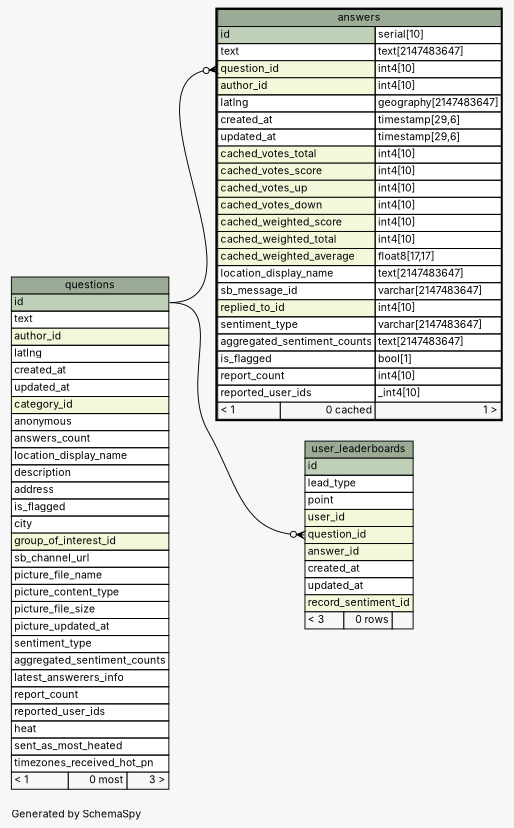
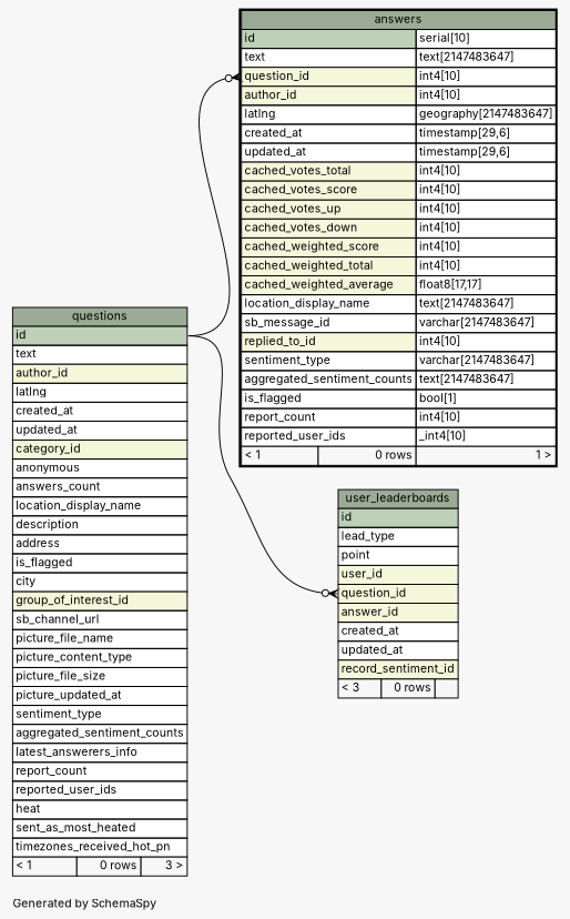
  digraph {
    bgcolor="#f7f7f7"
    fontname=Inter
    fontsize=11
    label="\nGenerated by SchemaSpy"
    labeljust=l
    nodesep=0.18
    rankdir=RL
    ranksep=0.46
    node [fontname=Inter fontsize=11 shape=plaintext]
    edge [arrowhead=none arrowsize=0.8 arrowtail=crowodot dir=back fontname=Inter headport="id:e" tailport="question_id:w"]
-   n1 [label=<     <TABLE BORDER="2" CELLBORDER="1" CELLSPACING="0" BGCOLOR="#ffffff">       <TR><TD COLSPAN="3" BGCOLOR="#9bab96" ALIGN="CENTER">answers</TD></TR>       <TR><TD PORT="id" COLSPAN="2" BGCOLOR="#bed1b8" ALIGN="LEFT">id</TD><TD PORT="id.type" ALIGN="LEFT">serial[10]</TD></TR>       <TR><TD PORT="text" COLSPAN="2" ALIGN="LEFT">text</TD><TD PORT="text.type" ALIGN="LEFT">text[2147483647]</TD></TR>       <TR><TD PORT="question_id" COLSPAN="2" BGCOLOR="#f4f7da" ALIGN="LEFT">question_id</TD><TD PORT="question_id.type" ALIGN="LEFT">int4[10]</TD></TR>       <TR><TD PORT="author_id" COLSPAN="2" BGCOLOR="#f4f7da" ALIGN="LEFT">author_id</TD><TD PORT="author_id.type" ALIGN="LEFT">int4[10]</TD></TR>       <TR><TD PORT="latlng" COLSPAN="2" ALIGN="LEFT">latlng</TD><TD PORT="latlng.type" ALIGN="LEFT">geography[2147483647]</TD></TR>       <TR><TD PORT="created_at" COLSPAN="2" ALIGN="LEFT">created_at</TD><TD PORT="created_at.type" ALIGN="LEFT">timestamp[29,6]</TD></TR>       <TR><TD PORT="updated_at" COLSPAN="2" ALIGN="LEFT">updated_at</TD><TD PORT="updated_at.type" ALIGN="LEFT">timestamp[29,6]</TD></TR>       <TR><TD PORT="cached_votes_total" COLSPAN="2" BGCOLOR="#f4f7da" ALIGN="LEFT">cached_votes_total</TD><TD PORT="cached_votes_total.type" ALIGN="LEFT">int4[10]</TD></TR>       <TR><TD PORT="cached_votes_score" COLSPAN="2" BGCOLOR="#f4f7da" ALIGN="LEFT">cached_votes_score</TD><TD PORT="cached_votes_score.type" ALIGN="LEFT">int4[10]</TD></TR>       <TR><TD PORT="cached_votes_up" COLSPAN="2" BGCOLOR="#f4f7da" ALIGN="LEFT">cached_votes_up</TD><TD PORT="cached_votes_up.type" ALIGN="LEFT">int4[10]</TD></TR>       <TR><TD PORT="cached_votes_down" COLSPAN="2" BGCOLOR="#f4f7da" ALIGN="LEFT">cached_votes_down</TD><TD PORT="cached_votes_down.type" ALIGN="LEFT">int4[10]</TD></TR>       <TR><TD PORT="cached_weighted_score" COLSPAN="2" BGCOLOR="#f4f7da" ALIGN="LEFT">cached_weighted_score</TD><TD PORT="cached_weighted_score.type" ALIGN="LEFT">int4[10]</TD></TR>       <TR><TD PORT="cached_weighted_total" COLSPAN="2" BGCOLOR="#f4f7da" ALIGN="LEFT">cached_weighted_total</TD><TD PORT="cached_weighted_total.type" ALIGN="LEFT">int4[10]</TD></TR>       <TR><TD PORT="cached_weighted_average" COLSPAN="2" BGCOLOR="#f4f7da" ALIGN="LEFT">cached_weighted_average</TD><TD PORT="cached_weighted_average.type" ALIGN="LEFT">float8[17,17]</TD></TR>       <TR><TD PORT="location_display_name" COLSPAN="2" ALIGN="LEFT">location_display_name</TD><TD PORT="location_display_name.type" ALIGN="LEFT">text[2147483647]</TD></TR>       <TR><TD PORT="sb_message_id" COLSPAN="2" ALIGN="LEFT">sb_message_id</TD><TD PORT="sb_message_id.type" ALIGN="LEFT">varchar[2147483647]</TD></TR>       <TR><TD PORT="replied_to_id" COLSPAN="2" BGCOLOR="#f4f7da" ALIGN="LEFT">replied_to_id</TD><TD PORT="replied_to_id.type" ALIGN="LEFT">int4[10]</TD></TR>       <TR><TD PORT="sentiment_type" COLSPAN="2" ALIGN="LEFT">sentiment_type</TD><TD PORT="sentiment_type.type" ALIGN="LEFT">varchar[2147483647]</TD></TR>       <TR><TD PORT="aggregated_sentiment_counts" COLSPAN="2" ALIGN="LEFT">aggregated_sentiment_counts</TD><TD PORT="aggregated_sentiment_counts.type" ALIGN="LEFT">text[2147483647]</TD></TR>       <TR><TD PORT="is_flagged" COLSPAN="2" ALIGN="LEFT">is_flagged</TD><TD PORT="is_flagged.type" ALIGN="LEFT">bool[1]</TD></TR>       <TR><TD PORT="report_count" COLSPAN="2" ALIGN="LEFT">report_count</TD><TD PORT="report_count.type" ALIGN="LEFT">int4[10]</TD></TR>       <TR><TD PORT="reported_user_ids" COLSPAN="2" ALIGN="LEFT">reported_user_ids</TD><TD PORT="reported_user_ids.type" ALIGN="LEFT">_int4[10]</TD></TR>       <TR><TD ALIGN="LEFT" BGCOLOR="#f7f7f7">&lt; 1</TD><TD ALIGN="RIGHT" BGCOLOR="#f7f7f7">0 cached</TD><TD ALIGN="RIGHT" BGCOLOR="#f7f7f7">1 &gt;</TD></TR>     </TABLE>>]
-   n2 [label=<     <TABLE BORDER="0" CELLBORDER="1" CELLSPACING="0" BGCOLOR="#ffffff">       <TR><TD COLSPAN="3" BGCOLOR="#9bab96" ALIGN="CENTER">questions</TD></TR>       <TR><TD PORT="id" COLSPAN="3" BGCOLOR="#bed1b8" ALIGN="LEFT">id</TD></TR>       <TR><TD PORT="text" COLSPAN="3" ALIGN="LEFT">text</TD></TR>       <TR><TD PORT="author_id" COLSPAN="3" BGCOLOR="#f4f7da" ALIGN="LEFT">author_id</TD></TR>       <TR><TD PORT="latlng" COLSPAN="3" ALIGN="LEFT">latlng</TD></TR>       <TR><TD PORT="created_at" COLSPAN="3" ALIGN="LEFT">created_at</TD></TR>       <TR><TD PORT="updated_at" COLSPAN="3" ALIGN="LEFT">updated_at</TD></TR>       <TR><TD PORT="category_id" COLSPAN="3" BGCOLOR="#f4f7da" ALIGN="LEFT">category_id</TD></TR>       <TR><TD PORT="anonymous" COLSPAN="3" ALIGN="LEFT">anonymous</TD></TR>       <TR><TD PORT="answers_count" COLSPAN="3" ALIGN="LEFT">answers_count</TD></TR>       <TR><TD PORT="location_display_name" COLSPAN="3" ALIGN="LEFT">location_display_name</TD></TR>       <TR><TD PORT="description" COLSPAN="3" ALIGN="LEFT">description</TD></TR>       <TR><TD PORT="address" COLSPAN="3" ALIGN="LEFT">address</TD></TR>       <TR><TD PORT="is_flagged" COLSPAN="3" ALIGN="LEFT">is_flagged</TD></TR>       <TR><TD PORT="city" COLSPAN="3" ALIGN="LEFT">city</TD></TR>       <TR><TD PORT="group_of_interest_id" COLSPAN="3" BGCOLOR="#f4f7da" ALIGN="LEFT">group_of_interest_id</TD></TR>       <TR><TD PORT="sb_channel_url" COLSPAN="3" ALIGN="LEFT">sb_channel_url</TD></TR>       <TR><TD PORT="picture_file_name" COLSPAN="3" ALIGN="LEFT">picture_file_name</TD></TR>       <TR><TD PORT="picture_content_type" COLSPAN="3" ALIGN="LEFT">picture_content_type</TD></TR>       <TR><TD PORT="picture_file_size" COLSPAN="3" ALIGN="LEFT">picture_file_size</TD></TR>       <TR><TD PORT="picture_updated_at" COLSPAN="3" ALIGN="LEFT">picture_updated_at</TD></TR>       <TR><TD PORT="sentiment_type" COLSPAN="3" ALIGN="LEFT">sentiment_type</TD></TR>       <TR><TD PORT="aggregated_sentiment_counts" COLSPAN="3" ALIGN="LEFT">aggregated_sentiment_counts</TD></TR>       <TR><TD PORT="latest_answerers_info" COLSPAN="3" ALIGN="LEFT">latest_answerers_info</TD></TR>       <TR><TD PORT="report_count" COLSPAN="3" ALIGN="LEFT">report_count</TD></TR>       <TR><TD PORT="reported_user_ids" COLSPAN="3" ALIGN="LEFT">reported_user_ids</TD></TR>       <TR><TD PORT="heat" COLSPAN="3" ALIGN="LEFT">heat</TD></TR>       <TR><TD PORT="sent_as_most_heated" COLSPAN="3" ALIGN="LEFT">sent_as_most_heated</TD></TR>       <TR><TD PORT="timezones_received_hot_pn" COLSPAN="3" ALIGN="LEFT">timezones_received_hot_pn</TD></TR>       <TR><TD ALIGN="LEFT" BGCOLOR="#f7f7f7">&lt; 1</TD><TD ALIGN="RIGHT" BGCOLOR="#f7f7f7">0 most</TD><TD ALIGN="RIGHT" BGCOLOR="#f7f7f7">3 &gt;</TD></TR>     </TABLE>>]
+   n1 [label=<     <TABLE BORDER="2" CELLBORDER="1" CELLSPACING="0" BGCOLOR="#ffffff">       <TR><TD COLSPAN="3" BGCOLOR="#9bab96" ALIGN="CENTER">answers</TD></TR>       <TR><TD PORT="id" COLSPAN="2" BGCOLOR="#bed1b8" ALIGN="LEFT">id</TD><TD PORT="id.type" ALIGN="LEFT">serial[10]</TD></TR>       <TR><TD PORT="text" COLSPAN="2" ALIGN="LEFT">text</TD><TD PORT="text.type" ALIGN="LEFT">text[2147483647]</TD></TR>       <TR><TD PORT="question_id" COLSPAN="2" BGCOLOR="#f4f7da" ALIGN="LEFT">question_id</TD><TD PORT="question_id.type" ALIGN="LEFT">int4[10]</TD></TR>       <TR><TD PORT="author_id" COLSPAN="2" BGCOLOR="#f4f7da" ALIGN="LEFT">author_id</TD><TD PORT="author_id.type" ALIGN="LEFT">int4[10]</TD></TR>       <TR><TD PORT="latlng" COLSPAN="2" ALIGN="LEFT">latlng</TD><TD PORT="latlng.type" ALIGN="LEFT">geography[2147483647]</TD></TR>       <TR><TD PORT="created_at" COLSPAN="2" ALIGN="LEFT">created_at</TD><TD PORT="created_at.type" ALIGN="LEFT">timestamp[29,6]</TD></TR>       <TR><TD PORT="updated_at" COLSPAN="2" ALIGN="LEFT">updated_at</TD><TD PORT="updated_at.type" ALIGN="LEFT">timestamp[29,6]</TD></TR>       <TR><TD PORT="cached_votes_total" COLSPAN="2" BGCOLOR="#f4f7da" ALIGN="LEFT">cached_votes_total</TD><TD PORT="cached_votes_total.type" ALIGN="LEFT">int4[10]</TD></TR>       <TR><TD PORT="cached_votes_score" COLSPAN="2" BGCOLOR="#f4f7da" ALIGN="LEFT">cached_votes_score</TD><TD PORT="cached_votes_score.type" ALIGN="LEFT">int4[10]</TD></TR>       <TR><TD PORT="cached_votes_up" COLSPAN="2" BGCOLOR="#f4f7da" ALIGN="LEFT">cached_votes_up</TD><TD PORT="cached_votes_up.type" ALIGN="LEFT">int4[10]</TD></TR>       <TR><TD PORT="cached_votes_down" COLSPAN="2" BGCOLOR="#f4f7da" ALIGN="LEFT">cached_votes_down</TD><TD PORT="cached_votes_down.type" ALIGN="LEFT">int4[10]</TD></TR>       <TR><TD PORT="cached_weighted_score" COLSPAN="2" BGCOLOR="#f4f7da" ALIGN="LEFT">cached_weighted_score</TD><TD PORT="cached_weighted_score.type" ALIGN="LEFT">int4[10]</TD></TR>       <TR><TD PORT="cached_weighted_total" COLSPAN="2" BGCOLOR="#f4f7da" ALIGN="LEFT">cached_weighted_total</TD><TD PORT="cached_weighted_total.type" ALIGN="LEFT">int4[10]</TD></TR>       <TR><TD PORT="cached_weighted_average" COLSPAN="2" BGCOLOR="#f4f7da" ALIGN="LEFT">cached_weighted_average</TD><TD PORT="cached_weighted_average.type" ALIGN="LEFT">float8[17,17]</TD></TR>       <TR><TD PORT="location_display_name" COLSPAN="2" ALIGN="LEFT">location_display_name</TD><TD PORT="location_display_name.type" ALIGN="LEFT">text[2147483647]</TD></TR>       <TR><TD PORT="sb_message_id" COLSPAN="2" ALIGN="LEFT">sb_message_id</TD><TD PORT="sb_message_id.type" ALIGN="LEFT">varchar[2147483647]</TD></TR>       <TR><TD PORT="replied_to_id" COLSPAN="2" BGCOLOR="#f4f7da" ALIGN="LEFT">replied_to_id</TD><TD PORT="replied_to_id.type" ALIGN="LEFT">int4[10]</TD></TR>       <TR><TD PORT="sentiment_type" COLSPAN="2" ALIGN="LEFT">sentiment_type</TD><TD PORT="sentiment_type.type" ALIGN="LEFT">varchar[2147483647]</TD></TR>       <TR><TD PORT="aggregated_sentiment_counts" COLSPAN="2" ALIGN="LEFT">aggregated_sentiment_counts</TD><TD PORT="aggregated_sentiment_counts.type" ALIGN="LEFT">text[2147483647]</TD></TR>       <TR><TD PORT="is_flagged" COLSPAN="2" ALIGN="LEFT">is_flagged</TD><TD PORT="is_flagged.type" ALIGN="LEFT">bool[1]</TD></TR>       <TR><TD PORT="report_count" COLSPAN="2" ALIGN="LEFT">report_count</TD><TD PORT="report_count.type" ALIGN="LEFT">int4[10]</TD></TR>       <TR><TD PORT="reported_user_ids" COLSPAN="2" ALIGN="LEFT">reported_user_ids</TD><TD PORT="reported_user_ids.type" ALIGN="LEFT">_int4[10]</TD></TR>       <TR><TD ALIGN="LEFT" BGCOLOR="#f7f7f7">&lt; 1</TD><TD ALIGN="RIGHT" BGCOLOR="#f7f7f7">0 rows</TD><TD ALIGN="RIGHT" BGCOLOR="#f7f7f7">1 &gt;</TD></TR>     </TABLE>>]
+   n2 [label=<     <TABLE BORDER="0" CELLBORDER="1" CELLSPACING="0" BGCOLOR="#ffffff">       <TR><TD COLSPAN="3" BGCOLOR="#9bab96" ALIGN="CENTER">questions</TD></TR>       <TR><TD PORT="id" COLSPAN="3" BGCOLOR="#bed1b8" ALIGN="LEFT">id</TD></TR>       <TR><TD PORT="text" COLSPAN="3" ALIGN="LEFT">text</TD></TR>       <TR><TD PORT="author_id" COLSPAN="3" BGCOLOR="#f4f7da" ALIGN="LEFT">author_id</TD></TR>       <TR><TD PORT="latlng" COLSPAN="3" ALIGN="LEFT">latlng</TD></TR>       <TR><TD PORT="created_at" COLSPAN="3" ALIGN="LEFT">created_at</TD></TR>       <TR><TD PORT="updated_at" COLSPAN="3" ALIGN="LEFT">updated_at</TD></TR>       <TR><TD PORT="category_id" COLSPAN="3" BGCOLOR="#f4f7da" ALIGN="LEFT">category_id</TD></TR>       <TR><TD PORT="anonymous" COLSPAN="3" ALIGN="LEFT">anonymous</TD></TR>       <TR><TD PORT="answers_count" COLSPAN="3" ALIGN="LEFT">answers_count</TD></TR>       <TR><TD PORT="location_display_name" COLSPAN="3" ALIGN="LEFT">location_display_name</TD></TR>       <TR><TD PORT="description" COLSPAN="3" ALIGN="LEFT">description</TD></TR>       <TR><TD PORT="address" COLSPAN="3" ALIGN="LEFT">address</TD></TR>       <TR><TD PORT="is_flagged" COLSPAN="3" ALIGN="LEFT">is_flagged</TD></TR>       <TR><TD PORT="city" COLSPAN="3" ALIGN="LEFT">city</TD></TR>       <TR><TD PORT="group_of_interest_id" COLSPAN="3" BGCOLOR="#f4f7da" ALIGN="LEFT">group_of_interest_id</TD></TR>       <TR><TD PORT="sb_channel_url" COLSPAN="3" ALIGN="LEFT">sb_channel_url</TD></TR>       <TR><TD PORT="picture_file_name" COLSPAN="3" ALIGN="LEFT">picture_file_name</TD></TR>       <TR><TD PORT="picture_content_type" COLSPAN="3" ALIGN="LEFT">picture_content_type</TD></TR>       <TR><TD PORT="picture_file_size" COLSPAN="3" ALIGN="LEFT">picture_file_size</TD></TR>       <TR><TD PORT="picture_updated_at" COLSPAN="3" ALIGN="LEFT">picture_updated_at</TD></TR>       <TR><TD PORT="sentiment_type" COLSPAN="3" ALIGN="LEFT">sentiment_type</TD></TR>       <TR><TD PORT="aggregated_sentiment_counts" COLSPAN="3" ALIGN="LEFT">aggregated_sentiment_counts</TD></TR>       <TR><TD PORT="latest_answerers_info" COLSPAN="3" ALIGN="LEFT">latest_answerers_info</TD></TR>       <TR><TD PORT="report_count" COLSPAN="3" ALIGN="LEFT">report_count</TD></TR>       <TR><TD PORT="reported_user_ids" COLSPAN="3" ALIGN="LEFT">reported_user_ids</TD></TR>       <TR><TD PORT="heat" COLSPAN="3" ALIGN="LEFT">heat</TD></TR>       <TR><TD PORT="sent_as_most_heated" COLSPAN="3" ALIGN="LEFT">sent_as_most_heated</TD></TR>       <TR><TD PORT="timezones_received_hot_pn" COLSPAN="3" ALIGN="LEFT">timezones_received_hot_pn</TD></TR>       <TR><TD ALIGN="LEFT" BGCOLOR="#f7f7f7">&lt; 1</TD><TD ALIGN="RIGHT" BGCOLOR="#f7f7f7">0 rows</TD><TD ALIGN="RIGHT" BGCOLOR="#f7f7f7">3 &gt;</TD></TR>     </TABLE>>]
    n3 [label=<     <TABLE BORDER="0" CELLBORDER="1" CELLSPACING="0" BGCOLOR="#ffffff">       <TR><TD COLSPAN="3" BGCOLOR="#9bab96" ALIGN="CENTER">user_leaderboards</TD></TR>       <TR><TD PORT="id" COLSPAN="3" BGCOLOR="#bed1b8" ALIGN="LEFT">id</TD></TR>       <TR><TD PORT="lead_type" COLSPAN="3" ALIGN="LEFT">lead_type</TD></TR>       <TR><TD PORT="point" COLSPAN="3" ALIGN="LEFT">point</TD></TR>       <TR><TD PORT="user_id" COLSPAN="3" BGCOLOR="#f4f7da" ALIGN="LEFT">user_id</TD></TR>       <TR><TD PORT="question_id" COLSPAN="3" BGCOLOR="#f4f7da" ALIGN="LEFT">question_id</TD></TR>       <TR><TD PORT="answer_id" COLSPAN="3" BGCOLOR="#f4f7da" ALIGN="LEFT">answer_id</TD></TR>       <TR><TD PORT="created_at" COLSPAN="3" ALIGN="LEFT">created_at</TD></TR>       <TR><TD PORT="updated_at" COLSPAN="3" ALIGN="LEFT">updated_at</TD></TR>       <TR><TD PORT="record_sentiment_id" COLSPAN="3" BGCOLOR="#f4f7da" ALIGN="LEFT">record_sentiment_id</TD></TR>       <TR><TD ALIGN="LEFT" BGCOLOR="#f7f7f7">&lt; 3</TD><TD ALIGN="RIGHT" BGCOLOR="#f7f7f7">0 rows</TD><TD ALIGN="RIGHT" BGCOLOR="#f7f7f7">  </TD></TR>     </TABLE>>]
    n1 -> n2
    n3 -> n2
  }
